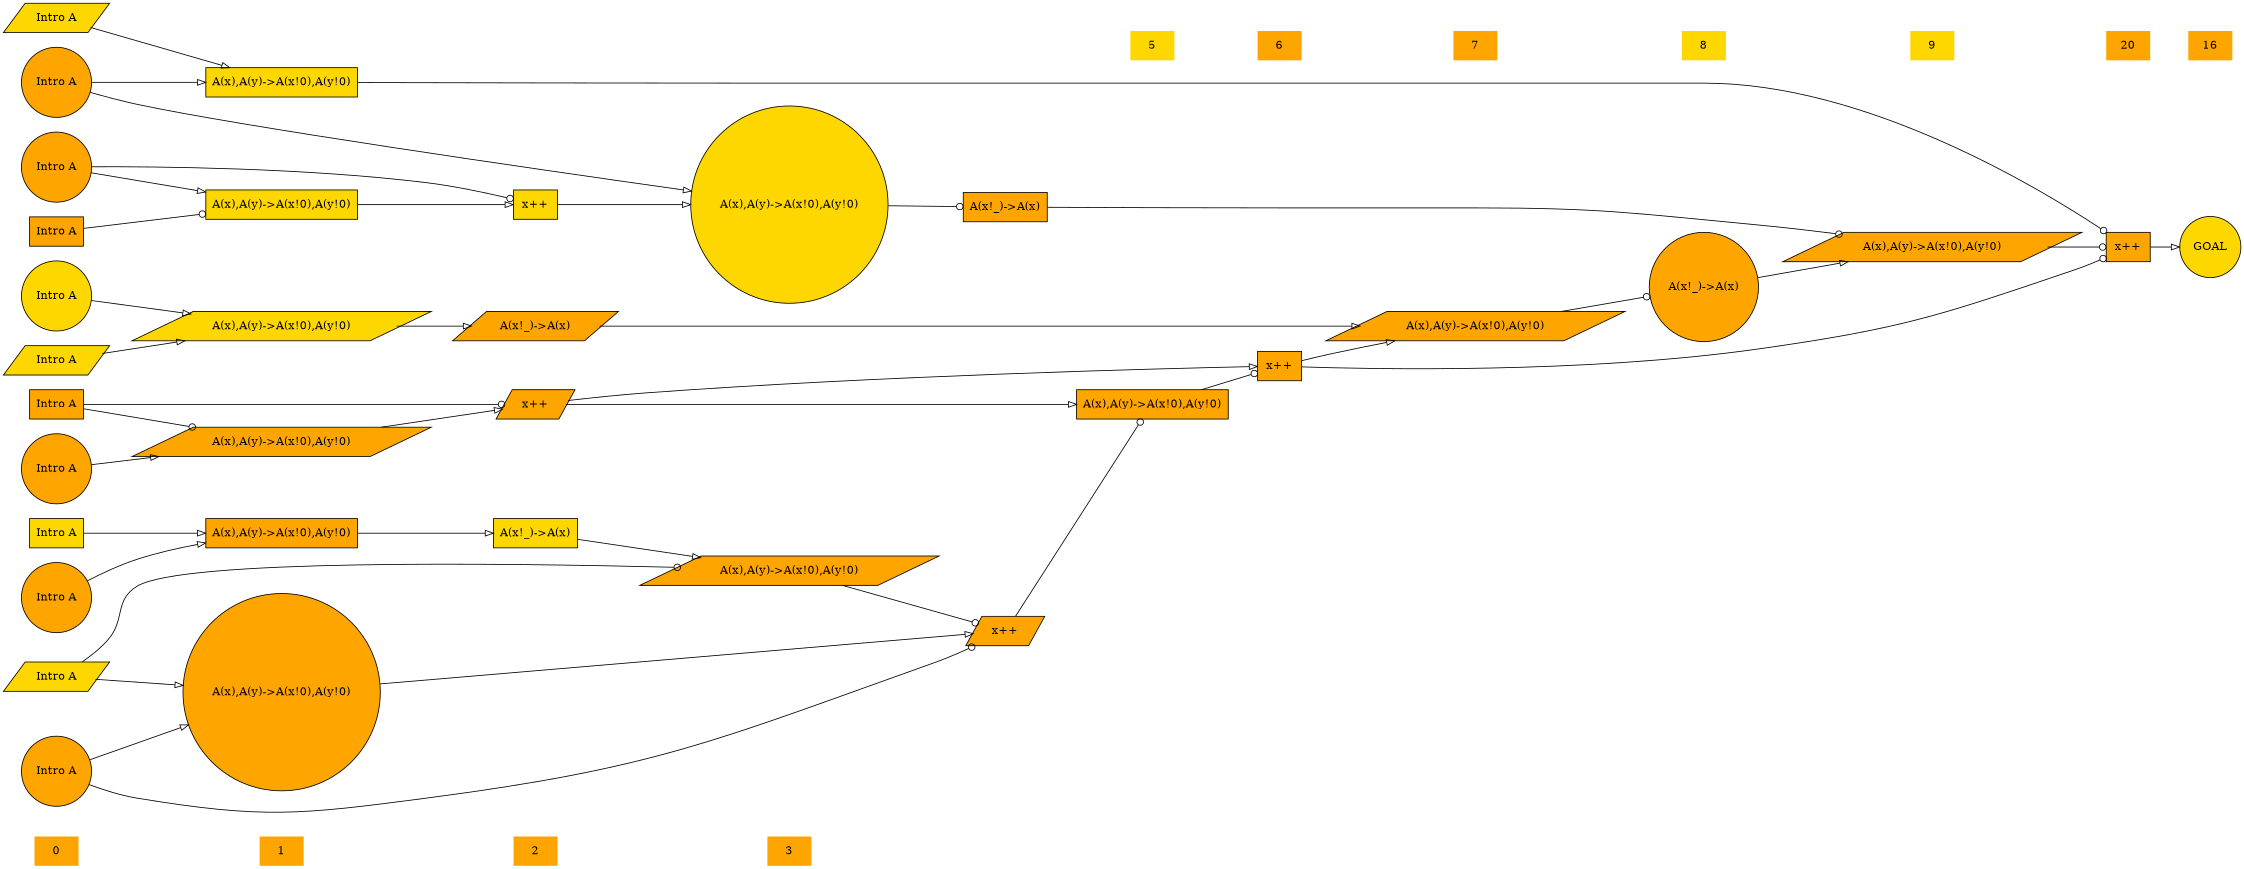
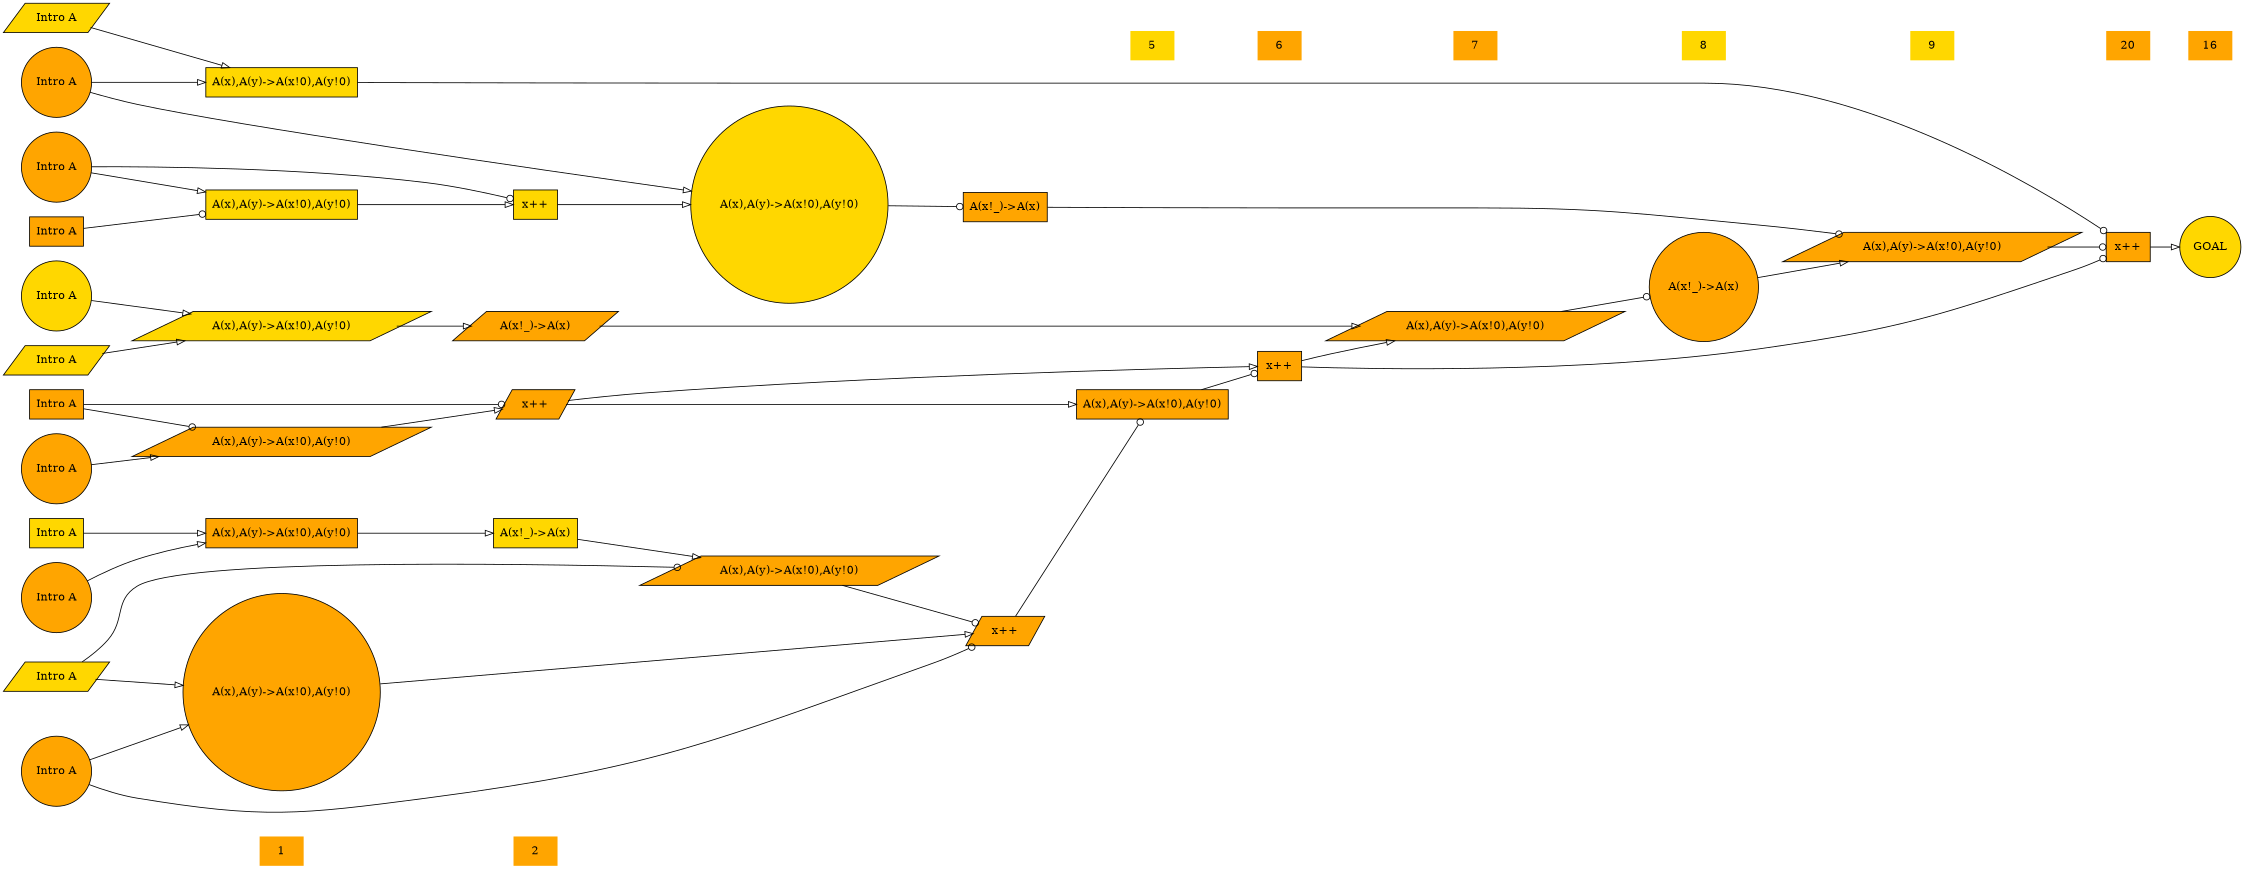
  digraph {
    rankdir=LR
    ranksep=.5
    node [fillcolor=orange shape=box style=filled]
    edge [arrowhead=onormal]
-   0 [shape=plaintext]
    n2 [label="Intro A" shape=circle]
    n3 [fillcolor=gold label="Intro A" shape=circle]
    n4 [fillcolor=gold label="Intro A"]
    n5 [label="Intro A" shape=circle]
    n6 [label="Intro A"]
    n7 [fillcolor=gold label="Intro A" shape=parallelogram]
    n8 [fillcolor=gold label="Intro A" shape=parallelogram]
    n9 [label="Intro A" shape=circle]
    n10 [label="Intro A" shape=circle]
    n11 [label="Intro A" shape=circle]
    n12 [label="Intro A"]
    n13 [fillcolor=gold label="Intro A" shape=parallelogram]
    1 [shape=plaintext]
    n15 [label="A(x),A(y)->A(x!0),A(y!0)"]
    n16 [fillcolor=gold label="A(x),A(y)->A(x!0),A(y!0)" shape=parallelogram]
    n17 [label="A(x),A(y)->A(x!0),A(y!0)" shape=parallelogram]
    n18 [label="A(x),A(y)->A(x!0),A(y!0)" shape=circle]
    n19 [fillcolor=gold label="A(x),A(y)->A(x!0),A(y!0)"]
    n20 [fillcolor=gold label="A(x),A(y)->A(x!0),A(y!0)"]
    2 [shape=plaintext]
    n22 [label="A(x!_)->A(x)" shape=parallelogram]
    n23 [fillcolor=gold label="A(x!_)->A(x)"]
    n24 [label="x++" shape=parallelogram]
    n25 [fillcolor=gold label="x++"]
-   3 [shape=plaintext]
    n27 [label="A(x),A(y)->A(x!0),A(y!0)" shape=parallelogram]
    n28 [fillcolor=gold label="A(x),A(y)->A(x!0),A(y!0)" shape=circle]
    n29 [label="x++" shape=parallelogram]
    n30 [label="A(x!_)->A(x)"]
    5 [fillcolor=gold shape=plaintext]
    n32 [label="A(x),A(y)->A(x!0),A(y!0)"]
    6 [shape=plaintext]
    n34 [label="x++"]
    7 [shape=plaintext]
    n36 [label="A(x),A(y)->A(x!0),A(y!0)" shape=parallelogram]
    8 [fillcolor=gold shape=plaintext]
    n38 [label="A(x!_)->A(x)" shape=circle]
    9 [fillcolor=gold shape=plaintext]
    n40 [label="A(x),A(y)->A(x!0),A(y!0)" shape=parallelogram]
    n41 [label=20 shape=plaintext]
    n42 [label="x++"]
    n43 [label=16 shape=plaintext]
    n44 [fillcolor=gold label=GOAL shape=circle]
    subgraph sub_1 {
      rank=same
-     0
      n2
      n3
      n4
      n5
      n6
      n7
      n8
      n9
      n10
      n11
      n12
      n13
    }
    subgraph sub_2 {
      rank=same
      1
      n15
      n16
      n17
      n18
      n19
      n20
    }
    subgraph sub_3 {
      rank=same
      2
      n22
      n23
      n24
      n25
    }
    subgraph sub_4 {
      rank=same
-     3
      n27
      n28
    }
    subgraph sub_5 {
      rank=same
      n29
      n30
    }
    subgraph sub_6 {
      rank=same
      5
      n32
    }
    subgraph sub_7 {
      rank=same
      6
      n34
    }
    subgraph sub_8 {
      rank=same
      7
      n36
    }
    subgraph sub_9 {
      rank=same
      8
      n38
    }
    subgraph sub_10 {
      rank=same
      9
      n40
    }
    subgraph sub_11 {
      rank=same
      n41
      n42
    }
    subgraph sub_12 {
      rank=same
      n43
      n44
    }
-   0 -> 1 [style=invis arrowhead=""]
    n2 -> n18
    n2 -> n29 [arrowhead=odot]
    n3 -> n16
    n4 -> n15
    n5 -> n15
    n6 -> n17 [arrowhead=odot]
    n6 -> n24 [arrowhead=odot]
    n7 -> n20
    n8 -> n18
    n8 -> n27 [arrowhead=odot]
    n9 -> n20
    n9 -> n28
    n10 -> n19
    n10 -> n25 [arrowhead=odot]
    n11 -> n17
    n12 -> n19 [arrowhead=odot]
    n13 -> n16
    1 -> 2 [style=invis arrowhead=""]
    n15 -> n23
    n16 -> n22
    n17 -> n24
    n18 -> n29
    n19 -> n25
    n20 -> n42 [arrowhead=odot]
-   2 -> 3 [style=invis arrowhead=""]
    n22 -> n36
    n23 -> n27
    n24 -> n32
    n24 -> n34
    n25 -> n28
    n27 -> n29 [arrowhead=odot]
    n28 -> n30 [arrowhead=odot]
    n29 -> n32 [arrowhead=odot]
    n30 -> n40 [arrowhead=odot]
    5 -> 6 [style=invis arrowhead=""]
    n32 -> n34 [arrowhead=odot]
    6 -> 7 [style=invis arrowhead=""]
    n34 -> n36
    n34 -> n42 [arrowhead=odot]
    7 -> 8 [style=invis arrowhead=""]
    n36 -> n38 [arrowhead=odot]
    8 -> 9 [style=invis arrowhead=""]
    n38 -> n40
    9 -> n41 [style=invis arrowhead=""]
    n40 -> n42 [arrowhead=odot]
    n41 -> n43 [style=invis arrowhead=""]
    n42 -> n44
  }
